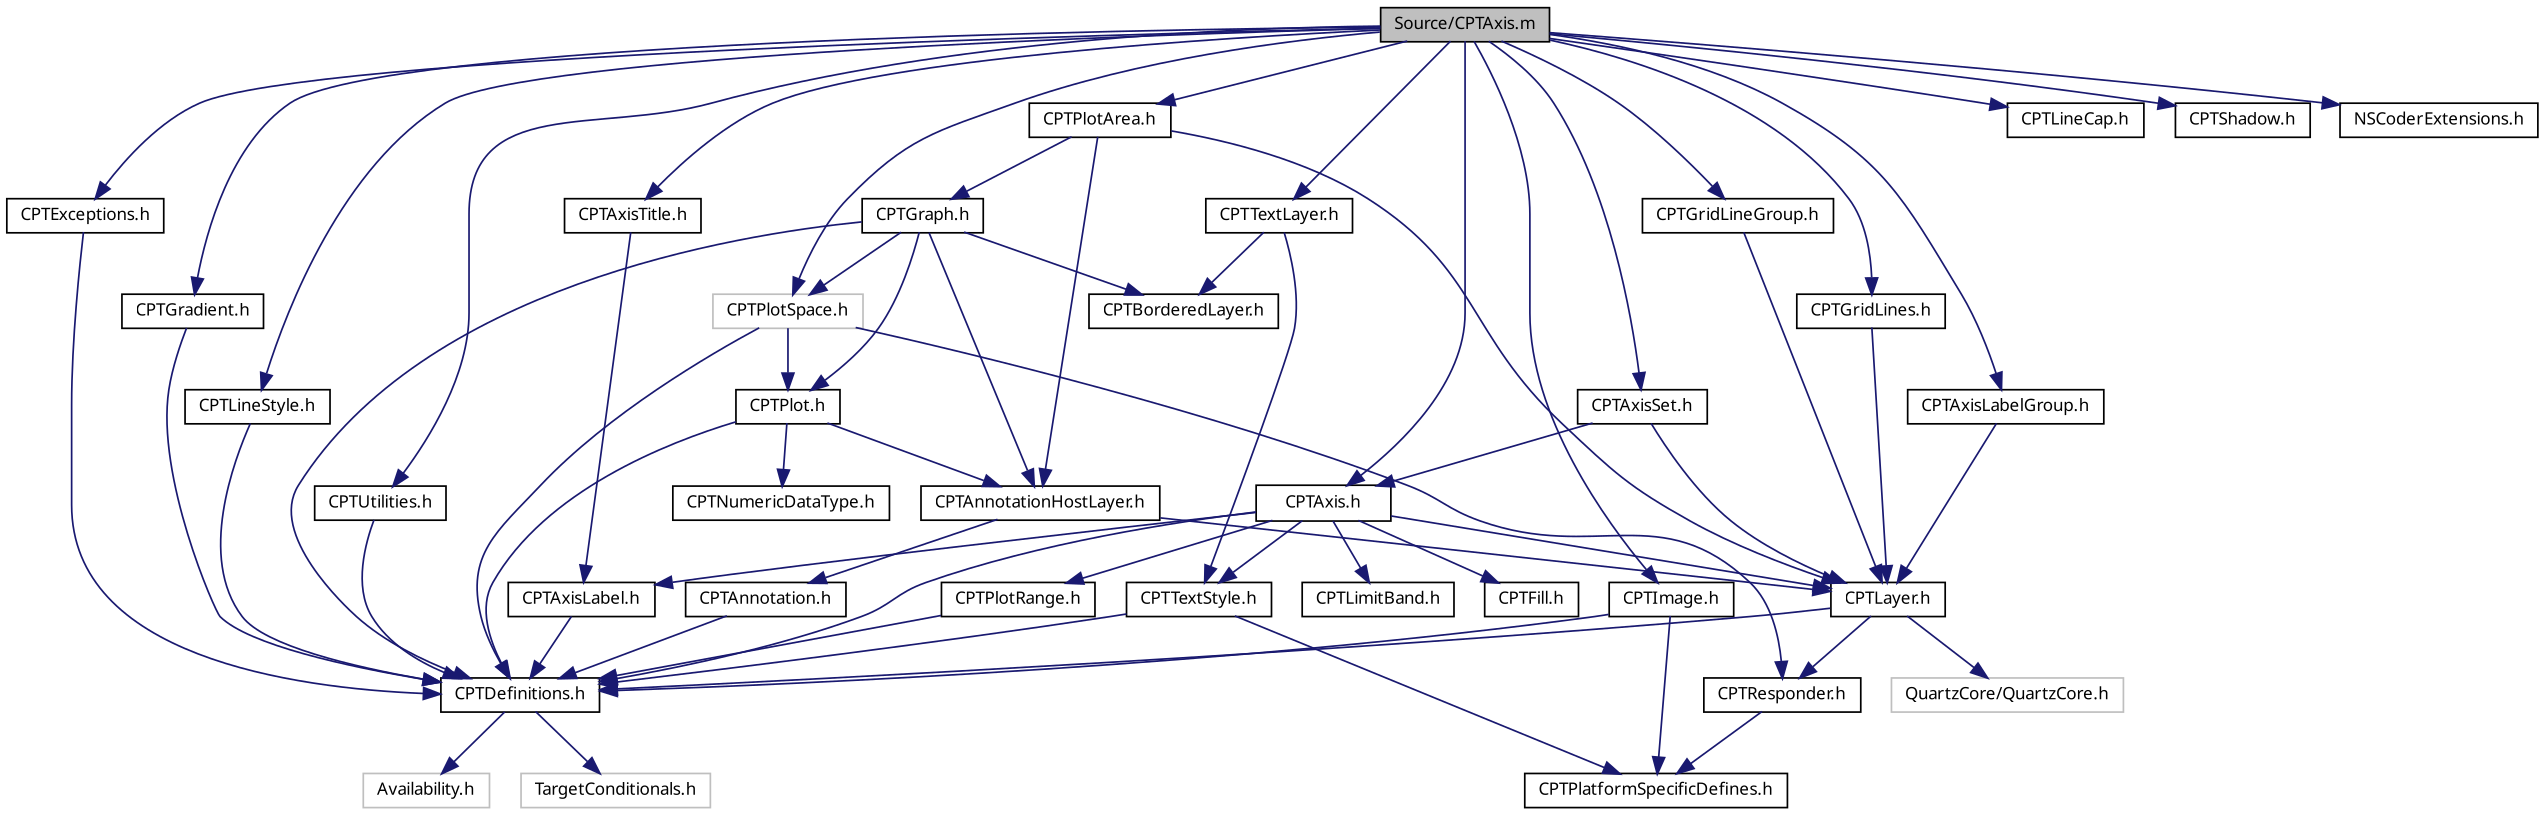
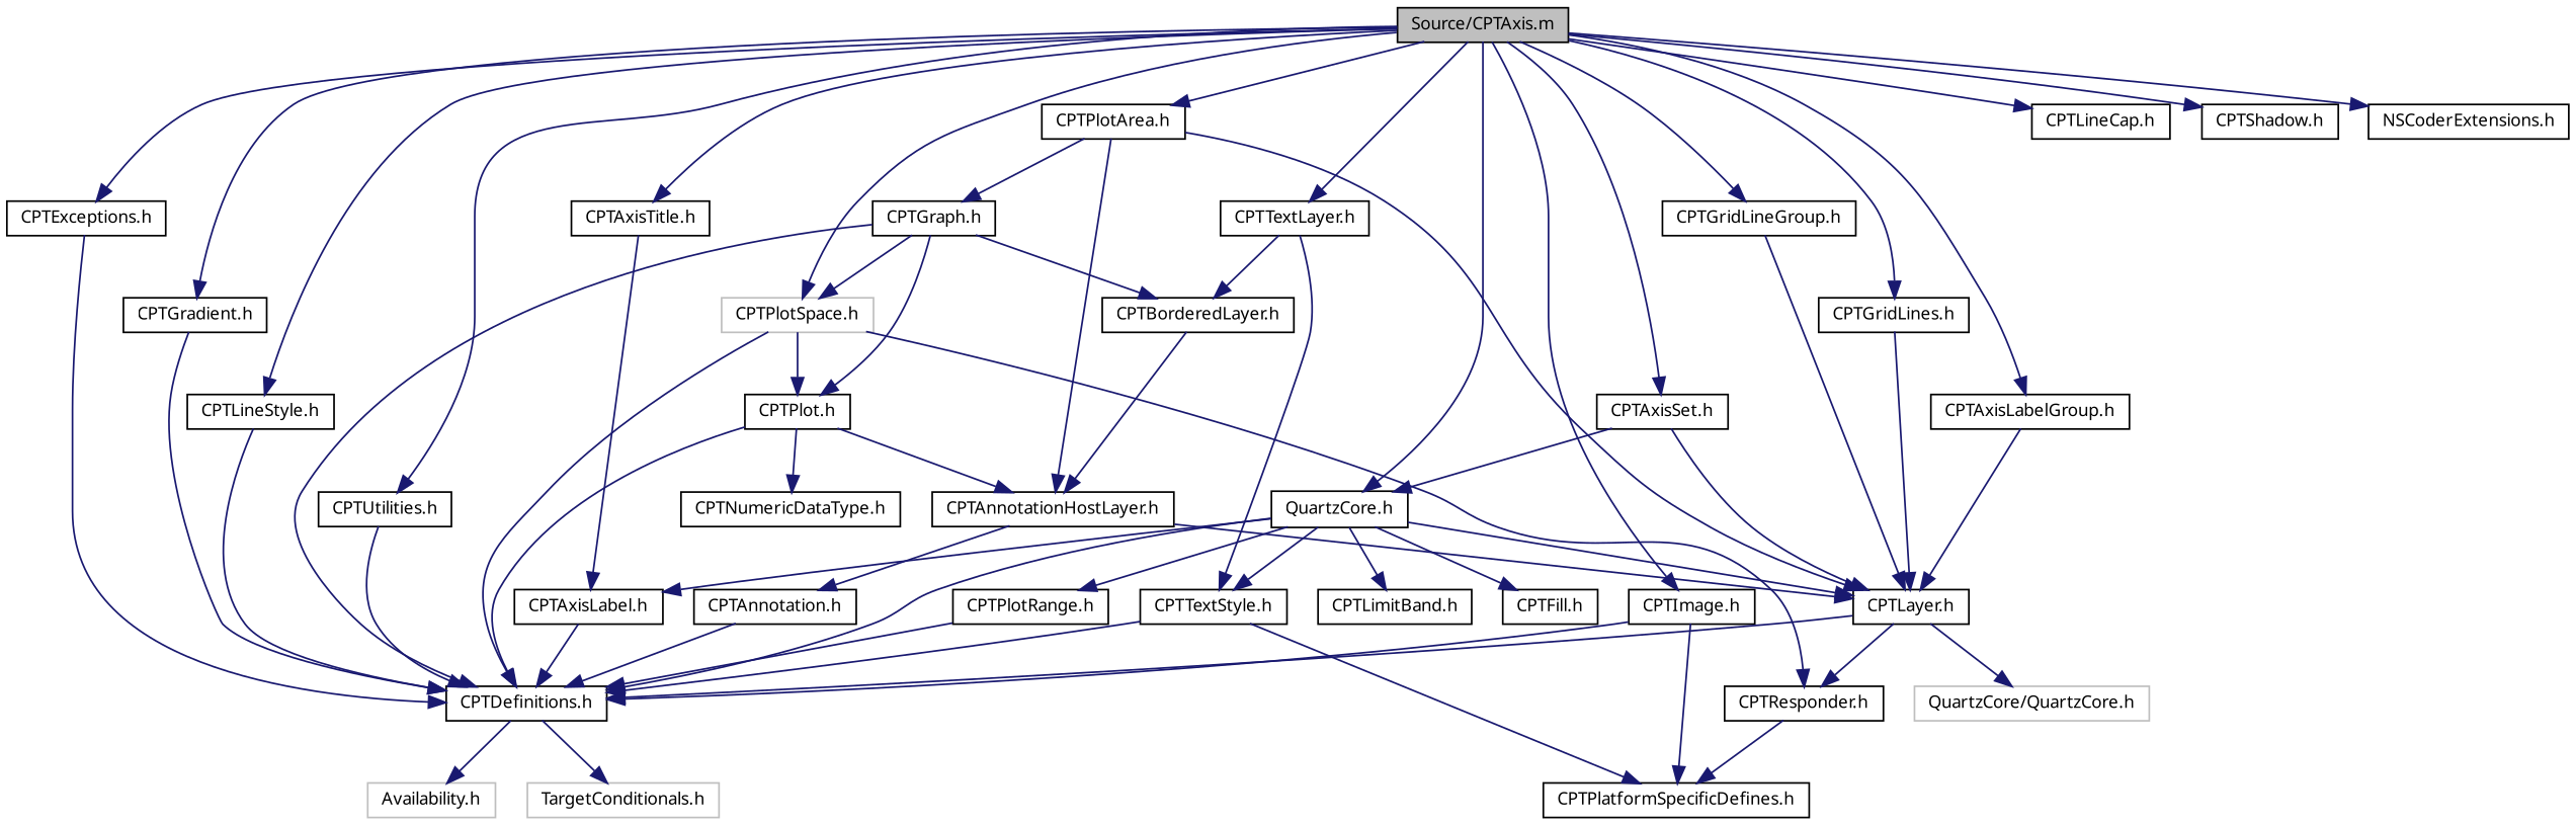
  digraph {
    node [color=black fontname="Lucinda Grande" fontsize=10 shape=record]
    edge [color=midnightblue fontname="Lucinda Grande" fontsize=10 labelfontname="Lucinda Grande" labelfontsize=10 style=solid]
    n1 [fillcolor=grey75 fontcolor=black height=0.2 label="Source/CPTAxis.m" style=filled width=0.4]
-   n2 [height=0.2 label="CPTAxis.h" width=0.4]
+   n2 [height=0.2 label="QuartzCore.h" width=0.4]
    n3 [height=0.2 label="CPTAxisLabelGroup.h" width=0.4]
    n4 [height=0.2 label="CPTAxisSet.h" width=0.4]
    n5 [height=0.2 label="CPTAxisTitle.h" width=0.4]
    n6 [height=0.2 label="CPTExceptions.h" width=0.4]
    n7 [height=0.2 label="CPTGradient.h" width=0.4]
    n8 [height=0.2 label="CPTGridLineGroup.h" width=0.4]
    n9 [height=0.2 label="CPTGridLines.h" width=0.4]
    n10 [height=0.2 label="CPTImage.h" width=0.4]
    n11 [height=0.2 label="CPTLineCap.h" width=0.4]
    n12 [height=0.2 label="CPTLineStyle.h" width=0.4]
    n13 [height=0.2 label="CPTPlotArea.h" width=0.4]
    n14 [color=grey75 height=0.2 label="CPTPlotSpace.h" width=0.4]
    n15 [height=0.2 label="CPTShadow.h" width=0.4]
    n16 [height=0.2 label="CPTTextLayer.h" width=0.4]
    n17 [height=0.2 label="CPTUtilities.h" width=0.4]
    n18 [height=0.2 label="NSCoderExtensions.h" width=0.4]
    n19 [height=0.2 label="CPTAxisLabel.h" width=0.4]
    n20 [height=0.2 label="CPTDefinitions.h" width=0.4]
    n21 [height=0.2 label="CPTFill.h" width=0.4]
    n22 [height=0.2 label="CPTLayer.h" width=0.4]
    n23 [height=0.2 label="CPTLimitBand.h" width=0.4]
    n24 [height=0.2 label="CPTPlotRange.h" width=0.4]
    n25 [height=0.2 label="CPTTextStyle.h" width=0.4]
    n26 [height=0.2 label="CPTPlatformSpecificDefines.h" width=0.4]
    n27 [height=0.2 label="CPTGraph.h" width=0.4]
    n28 [height=0.2 label="CPTAnnotationHostLayer.h" width=0.4]
    n29 [height=0.2 label="CPTResponder.h" width=0.4]
    n30 [height=0.2 label="CPTPlot.h" width=0.4]
    n31 [height=0.2 label="CPTBorderedLayer.h" width=0.4]
    n32 [color=grey75 height=0.2 label="TargetConditionals.h" width=0.4]
    n33 [color=grey75 height=0.2 label="Availability.h" width=0.4]
    n34 [color=grey75 height=0.2 label="QuartzCore/QuartzCore.h" width=0.4]
    n35 [height=0.2 label="CPTAnnotation.h" width=0.4]
    n36 [height=0.2 label="CPTNumericDataType.h" width=0.4]
    n1 -> n2
    n1 -> n3
    n1 -> n4
    n1 -> n5
    n1 -> n6
    n1 -> n7
    n1 -> n8
    n1 -> n9
    n1 -> n10
    n1 -> n11
    n1 -> n12
    n1 -> n13
    n1 -> n14
    n1 -> n15
    n1 -> n16
    n1 -> n17
    n1 -> n18
    n2 -> n19
    n2 -> n20
    n2 -> n21
    n2 -> n22
    n2 -> n23
    n2 -> n24
    n2 -> n25
    n3 -> n22
    n4 -> n2
    n4 -> n22
    n5 -> n19
    n6 -> n20
    n7 -> n20
    n8 -> n22
    n9 -> n22
    n10 -> n20
    n10 -> n26
    n12 -> n20
    n13 -> n22
    n13 -> n27
    n13 -> n28
    n14 -> n20
    n14 -> n29
    n14 -> n30
    n16 -> n25
    n16 -> n31
    n17 -> n20
    n19 -> n20
    n20 -> n32
    n20 -> n33
    n22 -> n20
    n22 -> n29
    n22 -> n34
    n24 -> n20
    n25 -> n20
    n25 -> n26
    n27 -> n14
    n27 -> n20
    n27 -> n30
    n27 -> n31
    n28 -> n22
    n28 -> n35
    n29 -> n26
    n30 -> n20
    n30 -> n28
    n30 -> n36
-   n27 -> n28
+   n31 -> n28
    n35 -> n20
  }
